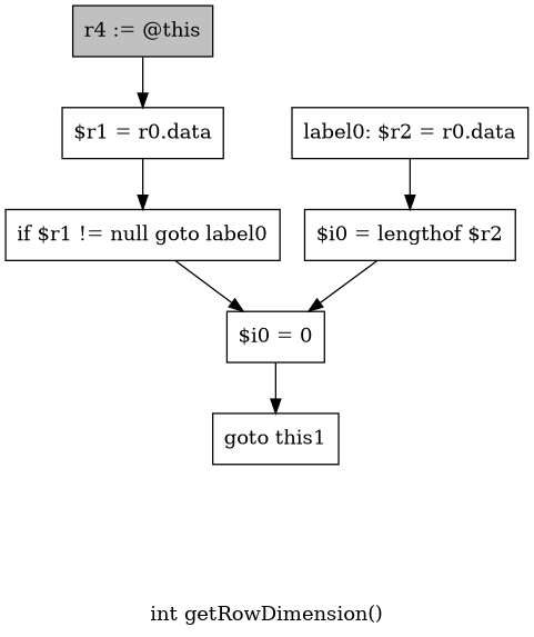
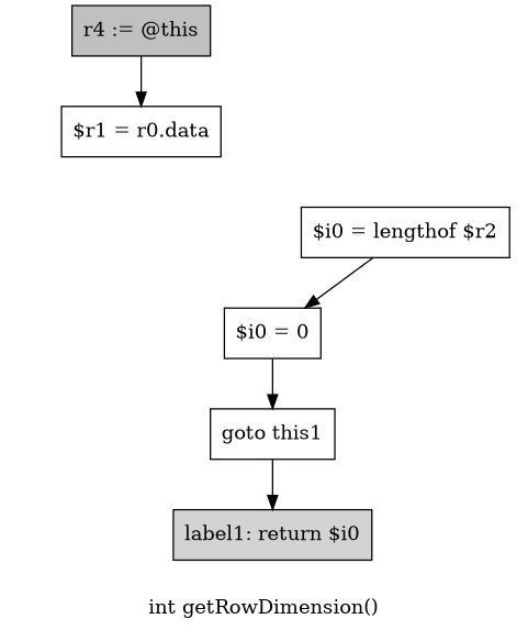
  digraph {
    label="int getRowDimension()"
    node [shape=box]
    n1 [fillcolor=gray label="r4 := @this" style=filled]
    n2 [label="$r1 = r0.data"]
-   n3 [label="if $r1 != null goto label0"]
    n4 [label="$i0 = 0"]
    n5 [label="goto this1"]
-   n6 [label="label0: $r2 = r0.data"]
    n7 [label="$i0 = lengthof $r2"]
+   n8 [fillcolor=lightgray label="label1: return $i0" style=filled]
    n1 -> n2
-   n2 -> n3
-   n3 -> n4
    n4 -> n5
-   n6 -> n7
+   n5 -> n8
    n7 -> n4
  }
